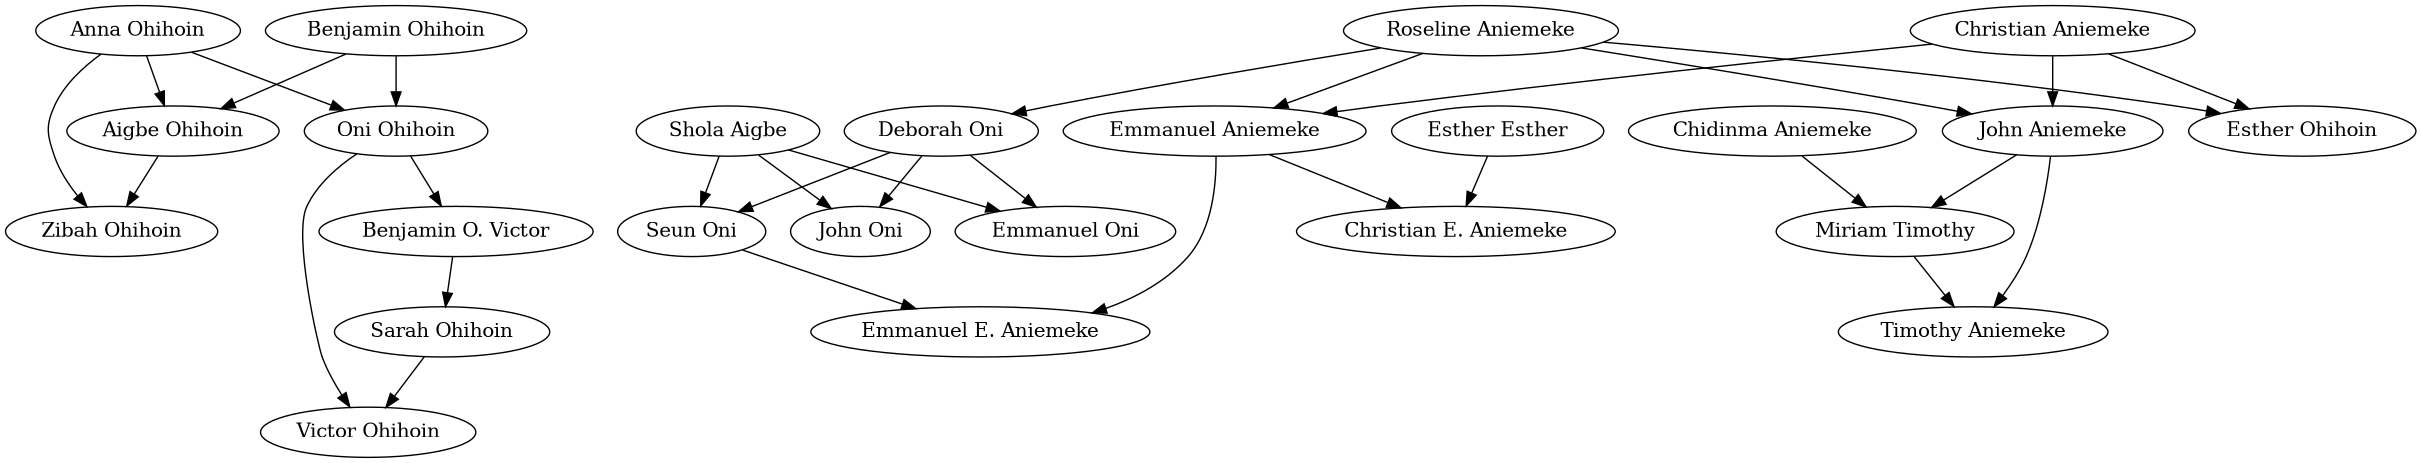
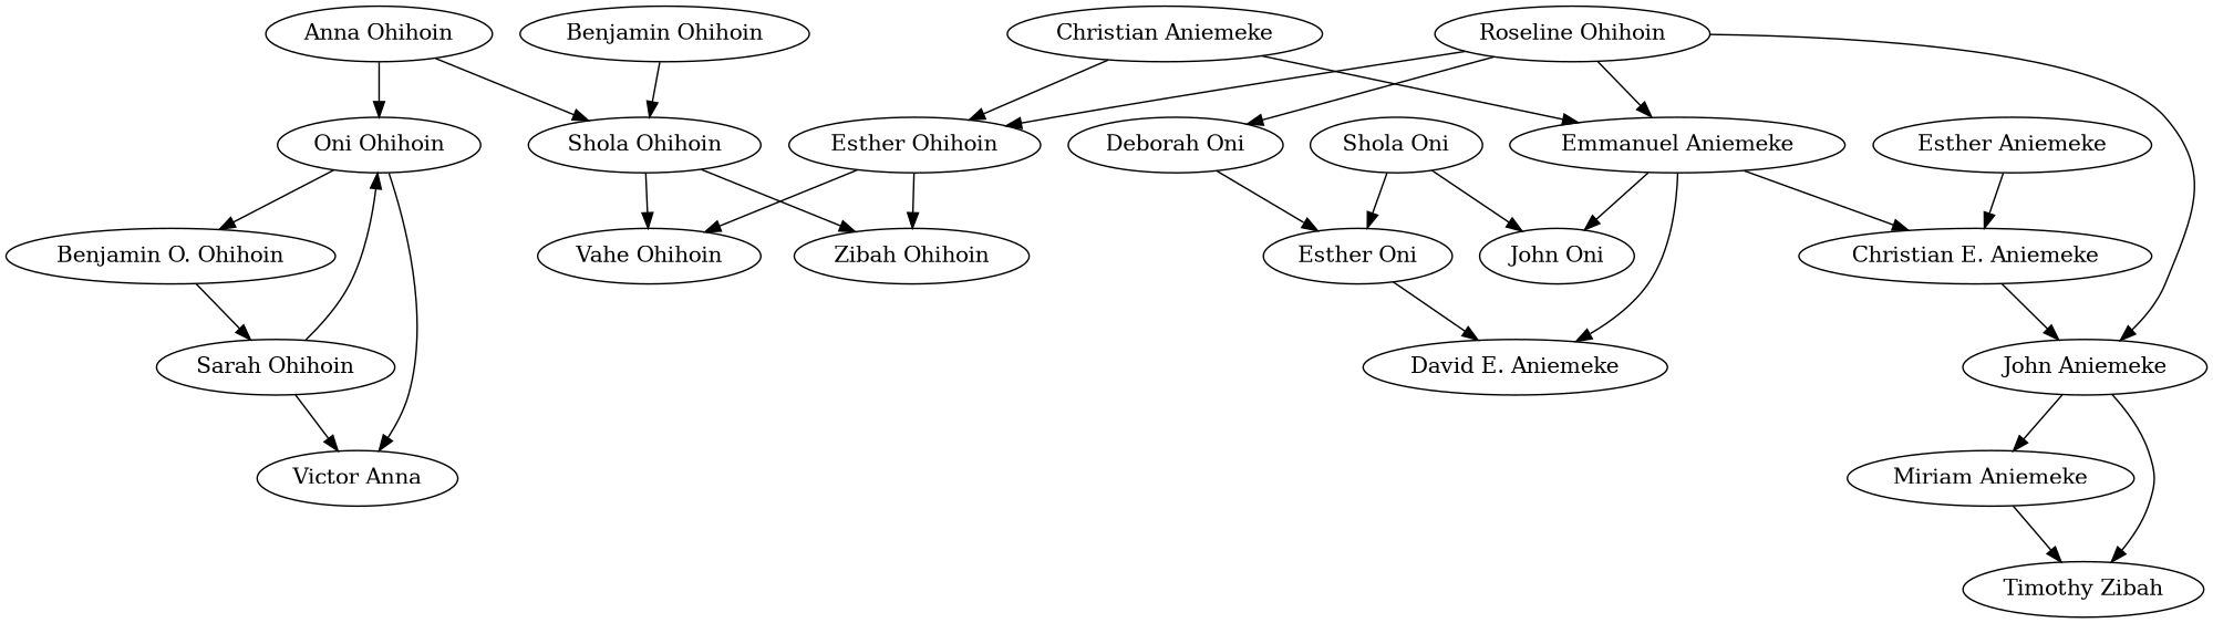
  digraph {
    edge [length=32.000]
-   "Aigbe Ohihoin"
+   "Aigbe Ohihoin" [label="Shola Ohihoin"]
+   "Vahe Ohihoin"
    "Zibah Ohihoin"
-   "Chidinma Aniemeke"
-   "Miriam Aniemeke" [label="Miriam Timothy"]
-   "Timothy Aniemeke"
+   "Miriam Aniemeke"
+   "Timothy Aniemeke" [label="Timothy Zibah"]
    n7 [label="Oni Ohihoin"]
-   "Victor Ohihoin"
-   "Benjamin O. Ohihoin" [label="Benjamin O. Victor"]
+   "Victor Ohihoin" [label="Victor Anna"]
+   "Benjamin O. Ohihoin"
    "Sarah Ohihoin"
    n11 [label="John Oni"]
-   "Shola Oni" [label="Shola Aigbe"]
-   "Emmanuel Oni"
-   "Seun Oni"
-   "David E. Aniemeke" [label="Emmanuel E. Aniemeke"]
-   "Roseline Aniemeke"
+   "Shola Oni"
+   "Seun Oni" [label="Esther Oni"]
+   "David E. Aniemeke"
+   "Roseline Aniemeke" [label="Roseline Ohihoin"]
    "Deborah Oni"
    "Emmanuel Aniemeke"
    "Esther Ohihoin"
    "John Aniemeke"
    "Christian E. Aniemeke"
-   "Esther Aniemeke" [label="Esther Esther"]
+   "Esther Aniemeke"
    "Anna Ohihoin"
    "Benjamin Ohihoin"
    "Christian Aniemeke"
+   "Aigbe Ohihoin" -> "Vahe Ohihoin"
    "Aigbe Ohihoin" -> "Zibah Ohihoin"
-   "Chidinma Aniemeke" -> "Miriam Aniemeke" [length=30.000]
    "Miriam Aniemeke" -> "Timothy Aniemeke" [length=30.000]
    n7 -> "Victor Ohihoin" [length=23.000]
    n7 -> "Benjamin O. Ohihoin" [length=23.000]
    "Benjamin O. Ohihoin" -> "Sarah Ohihoin" [length=23.000]
    "Sarah Ohihoin" -> "Victor Ohihoin" [length=23.000]
    "Shola Oni" -> n11
-   "Shola Oni" -> "Emmanuel Oni"
    "Shola Oni" -> "Seun Oni"
    "Seun Oni" -> "David E. Aniemeke" [length=31.000]
    "Roseline Aniemeke" -> "Deborah Oni" [length=16.000]
    "Roseline Aniemeke" -> "Emmanuel Aniemeke" [length=16.000]
    "Roseline Aniemeke" -> "Esther Ohihoin" [length=16.000]
    "Roseline Aniemeke" -> "John Aniemeke" [length=28.000]
-   "Deborah Oni" -> n11
-   "Deborah Oni" -> "Emmanuel Oni"
+   "Emmanuel Aniemeke" -> n11
    "Deborah Oni" -> "Seun Oni"
    "Emmanuel Aniemeke" -> "David E. Aniemeke" [length=38.000]
    "Emmanuel Aniemeke" -> "Christian E. Aniemeke" [length=38.000]
-   "Anna Ohihoin" -> "Zibah Ohihoin"
+   "Esther Ohihoin" -> "Vahe Ohihoin"
+   "Esther Ohihoin" -> "Zibah Ohihoin"
    "John Aniemeke" -> "Miriam Aniemeke" [length=31.000]
    "John Aniemeke" -> "Timothy Aniemeke" [length=31.000]
    "Esther Aniemeke" -> "Christian E. Aniemeke" [length=31.000]
    "Anna Ohihoin" -> "Aigbe Ohihoin" [length=23.000]
    "Anna Ohihoin" -> n7 [length=23.000]
    "Benjamin Ohihoin" -> "Aigbe Ohihoin" [length=23.000]
-   "Benjamin Ohihoin" -> n7 [length=23.000]
+   "Sarah Ohihoin" -> n7 [length=23.000]
    "Christian Aniemeke" -> "Emmanuel Aniemeke" [length=23.000]
    "Christian Aniemeke" -> "Esther Ohihoin" [length=23.000]
-   "Christian Aniemeke" -> "John Aniemeke" [length=35.000]
+   "Christian E. Aniemeke" -> "John Aniemeke" [length=35.000]
  }
